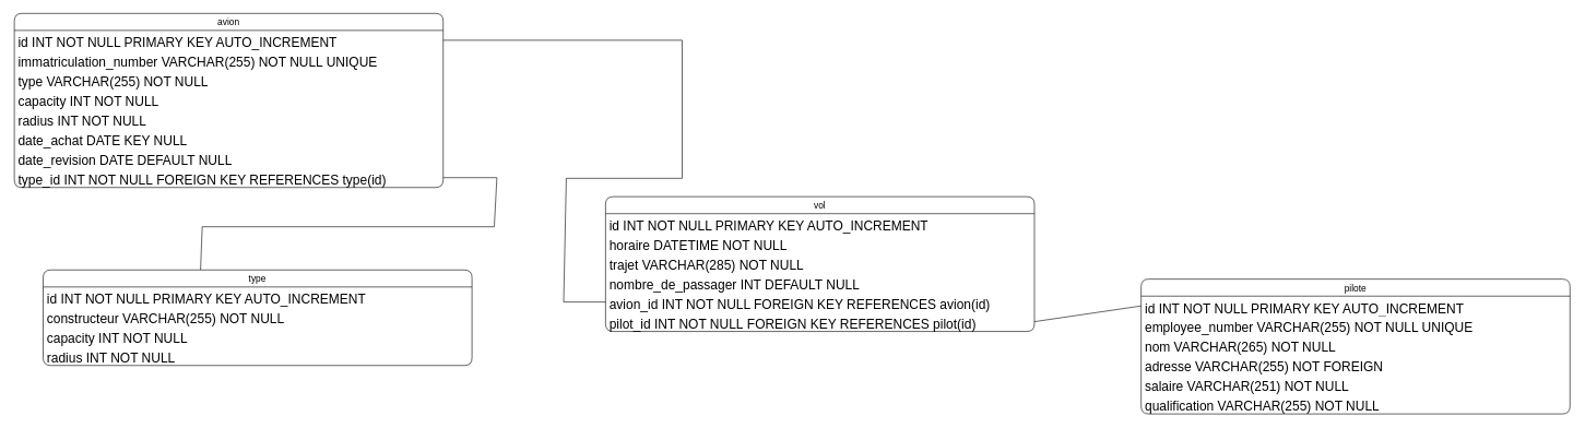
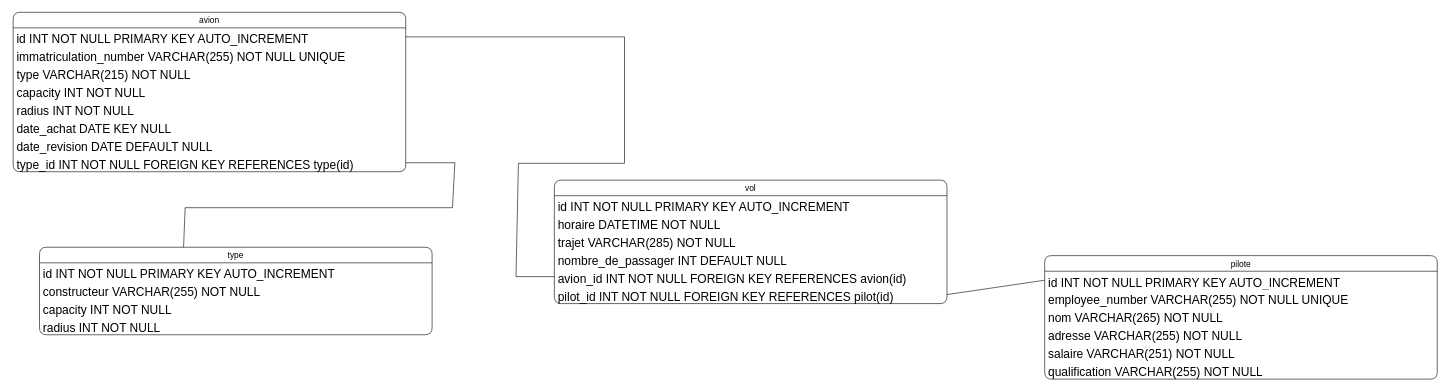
  <mxCell id="0" />
  <mxCell id="1" parent="0" />
  <mxCell id="2" value="avion" style="swimlane;fontStyle=0;childLayout=stackLayout;horizontal=1;startSize=26;horizontalStack=0;resizeParent=1;resizeParentMax=0;resizeLast=0;collapsible=1;marginBottom=0;align=center;fontSize=14;hachureGap=4;fontFamily=Helvetica;rounded=1;swimlaneLine=1;glass=0;shadow=0;labelBackgroundColor=none;" vertex="1" parent="1"><mxGeometry x="20" y="20" width="655" height="266" as="geometry" /></mxCell>
  <mxCell id="3" value="&lt;font face=&quot;Helvetica&quot;&gt;id INT NOT NULL PRIMARY KEY AUTO_INCREMENT&lt;/font&gt;" style="text;strokeColor=none;fillColor=none;spacingLeft=4;spacingRight=4;overflow=hidden;rotatable=0;points=[[0,0.5],[1,0.5]];portConstraint=eastwest;fontSize=20;whiteSpace=wrap;html=1;fontFamily=Architects Daughter;labelBackgroundColor=none;rounded=1;" vertex="1" parent="2"><mxGeometry y="26" width="655" height="30" as="geometry" /></mxCell>
  <mxCell id="4" value="&lt;font face=&quot;Helvetica&quot;&gt;immatriculation_number VARCHAR(255) NOT NULL UNIQUE&lt;/font&gt;" style="text;strokeColor=none;fillColor=none;spacingLeft=4;spacingRight=4;overflow=hidden;rotatable=0;points=[[0,0.5],[1,0.5]];portConstraint=eastwest;fontSize=20;whiteSpace=wrap;html=1;fontFamily=Architects Daughter;labelBackgroundColor=none;rounded=1;" vertex="1" parent="2"><mxGeometry y="56" width="655" height="30" as="geometry" /></mxCell>
- <mxCell id="5" value="&lt;font face=&quot;Helvetica&quot;&gt;type VARCHAR(255) NOT NULL&lt;/font&gt;" style="text;strokeColor=none;fillColor=none;spacingLeft=4;spacingRight=4;overflow=hidden;rotatable=0;points=[[0,0.5],[1,0.5]];portConstraint=eastwest;fontSize=20;whiteSpace=wrap;html=1;fontFamily=Architects Daughter;rounded=1;labelBackgroundColor=none;" vertex="1" parent="2"><mxGeometry y="86" width="655" height="30" as="geometry" /></mxCell>
+ <mxCell id="5" value="&lt;font face=&quot;Helvetica&quot;&gt;type VARCHAR(215) NOT NULL&lt;/font&gt;" style="text;strokeColor=none;fillColor=none;spacingLeft=4;spacingRight=4;overflow=hidden;rotatable=0;points=[[0,0.5],[1,0.5]];portConstraint=eastwest;fontSize=20;whiteSpace=wrap;html=1;fontFamily=Architects Daughter;rounded=1;labelBackgroundColor=none;" vertex="1" parent="2"><mxGeometry y="86" width="655" height="30" as="geometry" /></mxCell>
  <mxCell id="6" value="&lt;font face=&quot;Helvetica&quot;&gt;capacity INT NOT NULL&lt;/font&gt;" style="text;strokeColor=none;fillColor=none;spacingLeft=4;spacingRight=4;overflow=hidden;rotatable=0;points=[[0,0.5],[1,0.5]];portConstraint=eastwest;fontSize=20;whiteSpace=wrap;html=1;fontFamily=Architects Daughter;rounded=1;labelBackgroundColor=none;" vertex="1" parent="2"><mxGeometry y="116" width="655" height="30" as="geometry" /></mxCell>
  <mxCell id="7" value="&lt;font face=&quot;Helvetica&quot;&gt;radius INT NOT NULL&lt;/font&gt;" style="text;strokeColor=none;fillColor=none;spacingLeft=4;spacingRight=4;overflow=hidden;rotatable=0;points=[[0,0.5],[1,0.5]];portConstraint=eastwest;fontSize=20;whiteSpace=wrap;html=1;fontFamily=Architects Daughter;rounded=1;labelBackgroundColor=none;" vertex="1" parent="2"><mxGeometry y="146" width="655" height="30" as="geometry" /></mxCell>
  <mxCell id="8" value="&lt;font face=&quot;Helvetica&quot;&gt;date_achat DATE KEY NULL&lt;/font&gt;" style="text;strokeColor=none;fillColor=none;spacingLeft=4;spacingRight=4;overflow=hidden;rotatable=0;points=[[0,0.5],[1,0.5]];portConstraint=eastwest;fontSize=20;whiteSpace=wrap;html=1;fontFamily=Architects Daughter;rounded=1;labelBackgroundColor=none;" vertex="1" parent="2"><mxGeometry y="176" width="655" height="30" as="geometry" /></mxCell>
  <mxCell id="9" value="&lt;font face=&quot;Helvetica&quot;&gt;date_revision DATE DEFAULT NULL&lt;/font&gt;" style="text;strokeColor=none;fillColor=none;spacingLeft=4;spacingRight=4;overflow=hidden;rotatable=0;points=[[0,0.5],[1,0.5]];portConstraint=eastwest;fontSize=20;whiteSpace=wrap;html=1;fontFamily=Architects Daughter;rounded=1;labelBackgroundColor=none;" vertex="1" parent="2"><mxGeometry y="206" width="655" height="30" as="geometry" /></mxCell>
  <mxCell id="10" value="&lt;font face=&quot;Helvetica&quot;&gt;type_id&amp;nbsp;INT NOT NULL&amp;nbsp;FOREIGN KEY REFERENCES type(id)&lt;/font&gt;" style="text;strokeColor=none;fillColor=none;spacingLeft=4;spacingRight=4;overflow=hidden;rotatable=0;points=[[0,0.5],[1,0.5]];portConstraint=eastwest;fontSize=20;whiteSpace=wrap;html=1;fontFamily=Architects Daughter;rounded=1;labelBackgroundColor=none;" vertex="1" parent="2"><mxGeometry y="236" width="655" height="30" as="geometry" /></mxCell>
  <mxCell id="11" value="pilote" style="swimlane;fontStyle=0;childLayout=stackLayout;horizontal=1;startSize=26;horizontalStack=0;resizeParent=1;resizeParentMax=0;resizeLast=0;collapsible=1;marginBottom=0;align=center;fontSize=14;hachureGap=4;fontFamily=Helvetica;rounded=1;swimlaneLine=1;glass=0;shadow=0;labelBackgroundColor=none;" vertex="1" parent="1"><mxGeometry x="1741" y="426" width="655" height="206" as="geometry" /></mxCell>
  <mxCell id="12" value="&lt;font face=&quot;Helvetica&quot;&gt;id INT NOT NULL PRIMARY KEY AUTO_INCREMENT&lt;/font&gt;" style="text;strokeColor=none;fillColor=none;spacingLeft=4;spacingRight=4;overflow=hidden;rotatable=0;points=[[0,0.5],[1,0.5]];portConstraint=eastwest;fontSize=20;whiteSpace=wrap;html=1;fontFamily=Architects Daughter;labelBackgroundColor=none;rounded=1;" vertex="1" parent="11"><mxGeometry y="26" width="655" height="30" as="geometry" /></mxCell>
  <mxCell id="13" value="&lt;font face=&quot;Helvetica&quot;&gt;employee_number VARCHAR(255) NOT NULL UNIQUE&lt;/font&gt;" style="text;strokeColor=none;fillColor=none;spacingLeft=4;spacingRight=4;overflow=hidden;rotatable=0;points=[[0,0.5],[1,0.5]];portConstraint=eastwest;fontSize=20;whiteSpace=wrap;html=1;fontFamily=Architects Daughter;labelBackgroundColor=none;rounded=1;" vertex="1" parent="11"><mxGeometry y="56" width="655" height="30" as="geometry" /></mxCell>
  <mxCell id="14" value="&lt;font face=&quot;Helvetica&quot;&gt;nom VARCHAR(265) NOT NULL&lt;/font&gt;" style="text;strokeColor=none;fillColor=none;spacingLeft=4;spacingRight=4;overflow=hidden;rotatable=0;points=[[0,0.5],[1,0.5]];portConstraint=eastwest;fontSize=20;whiteSpace=wrap;html=1;fontFamily=Architects Daughter;rounded=1;labelBackgroundColor=none;" vertex="1" parent="11"><mxGeometry y="86" width="655" height="30" as="geometry" /></mxCell>
- <mxCell id="15" value="&lt;font face=&quot;Helvetica&quot;&gt;adresse VARCHAR(255) NOT FOREIGN&lt;/font&gt;" style="text;strokeColor=none;fillColor=none;spacingLeft=4;spacingRight=4;overflow=hidden;rotatable=0;points=[[0,0.5],[1,0.5]];portConstraint=eastwest;fontSize=20;whiteSpace=wrap;html=1;fontFamily=Architects Daughter;rounded=1;labelBackgroundColor=none;" vertex="1" parent="11"><mxGeometry y="116" width="655" height="30" as="geometry" /></mxCell>
+ <mxCell id="15" value="&lt;font face=&quot;Helvetica&quot;&gt;adresse VARCHAR(255) NOT NULL&lt;/font&gt;" style="text;strokeColor=none;fillColor=none;spacingLeft=4;spacingRight=4;overflow=hidden;rotatable=0;points=[[0,0.5],[1,0.5]];portConstraint=eastwest;fontSize=20;whiteSpace=wrap;html=1;fontFamily=Architects Daughter;rounded=1;labelBackgroundColor=none;" vertex="1" parent="11"><mxGeometry y="116" width="655" height="30" as="geometry" /></mxCell>
  <mxCell id="16" value="&lt;font face=&quot;Helvetica&quot;&gt;salaire VARCHAR(251) NOT NULL&lt;/font&gt;" style="text;strokeColor=none;fillColor=none;spacingLeft=4;spacingRight=4;overflow=hidden;rotatable=0;points=[[0,0.5],[1,0.5]];portConstraint=eastwest;fontSize=20;whiteSpace=wrap;html=1;fontFamily=Architects Daughter;rounded=1;labelBackgroundColor=none;" vertex="1" parent="11"><mxGeometry y="146" width="655" height="30" as="geometry" /></mxCell>
  <mxCell id="17" value="&lt;font face=&quot;Helvetica&quot;&gt;qualification VARCHAR(255) NOT NULL&lt;/font&gt;" style="text;strokeColor=none;fillColor=none;spacingLeft=4;spacingRight=4;overflow=hidden;rotatable=0;points=[[0,0.5],[1,0.5]];portConstraint=eastwest;fontSize=20;whiteSpace=wrap;html=1;fontFamily=Architects Daughter;rounded=1;labelBackgroundColor=none;" vertex="1" parent="11"><mxGeometry y="176" width="655" height="30" as="geometry" /></mxCell>
  <mxCell id="18" value="vol" style="swimlane;fontStyle=0;childLayout=stackLayout;horizontal=1;startSize=26;horizontalStack=0;resizeParent=1;resizeParentMax=0;resizeLast=0;collapsible=1;marginBottom=0;align=center;fontSize=14;hachureGap=4;fontFamily=Helvetica;rounded=1;swimlaneLine=1;glass=0;shadow=0;labelBackgroundColor=none;" vertex="1" parent="1"><mxGeometry x="923" y="300" width="655" height="206" as="geometry" /></mxCell>
  <mxCell id="19" value="&lt;font face=&quot;Helvetica&quot;&gt;id INT NOT NULL PRIMARY KEY AUTO_INCREMENT&lt;/font&gt;" style="text;strokeColor=none;fillColor=none;spacingLeft=4;spacingRight=4;overflow=hidden;rotatable=0;points=[[0,0.5],[1,0.5]];portConstraint=eastwest;fontSize=20;whiteSpace=wrap;html=1;fontFamily=Architects Daughter;labelBackgroundColor=none;rounded=1;" vertex="1" parent="18"><mxGeometry y="26" width="655" height="30" as="geometry" /></mxCell>
  <mxCell id="20" value="&lt;font face=&quot;Helvetica&quot;&gt;horaire DATETIME NOT NULL&lt;/font&gt;" style="text;strokeColor=none;fillColor=none;spacingLeft=4;spacingRight=4;overflow=hidden;rotatable=0;points=[[0,0.5],[1,0.5]];portConstraint=eastwest;fontSize=20;whiteSpace=wrap;html=1;fontFamily=Architects Daughter;labelBackgroundColor=none;rounded=1;" vertex="1" parent="18"><mxGeometry y="56" width="655" height="30" as="geometry" /></mxCell>
  <mxCell id="21" value="&lt;font face=&quot;Helvetica&quot;&gt;trajet VARCHAR(285) NOT NULL&lt;/font&gt;" style="text;strokeColor=none;fillColor=none;spacingLeft=4;spacingRight=4;overflow=hidden;rotatable=0;points=[[0,0.5],[1,0.5]];portConstraint=eastwest;fontSize=20;whiteSpace=wrap;html=1;fontFamily=Architects Daughter;rounded=1;labelBackgroundColor=none;" vertex="1" parent="18"><mxGeometry y="86" width="655" height="30" as="geometry" /></mxCell>
  <mxCell id="22" value="&lt;font face=&quot;Helvetica&quot;&gt;nombre_de_passager INT DEFAULT NULL&lt;/font&gt;" style="text;strokeColor=none;fillColor=none;spacingLeft=4;spacingRight=4;overflow=hidden;rotatable=0;points=[[0,0.5],[1,0.5]];portConstraint=eastwest;fontSize=20;whiteSpace=wrap;html=1;fontFamily=Architects Daughter;rounded=1;labelBackgroundColor=none;" vertex="1" parent="18"><mxGeometry y="116" width="655" height="30" as="geometry" /></mxCell>
  <mxCell id="23" value="&lt;font face=&quot;Helvetica&quot;&gt;avion_id INT NOT NULL FOREIGN KEY REFERENCES avion(id)&lt;/font&gt;" style="text;strokeColor=none;fillColor=none;spacingLeft=4;spacingRight=4;overflow=hidden;rotatable=0;points=[[0,0.5],[1,0.5]];portConstraint=eastwest;fontSize=20;whiteSpace=wrap;html=1;fontFamily=Architects Daughter;rounded=1;labelBackgroundColor=none;" vertex="1" parent="18"><mxGeometry y="146" width="655" height="30" as="geometry" /></mxCell>
  <mxCell id="24" value="&lt;font face=&quot;Helvetica&quot;&gt;pilot_id INT NOT NULL&amp;nbsp;FOREIGN KEY REFERENCES pilot(id)&lt;/font&gt;" style="text;strokeColor=none;fillColor=none;spacingLeft=4;spacingRight=4;overflow=hidden;rotatable=0;points=[[0,0.5],[1,0.5]];portConstraint=eastwest;fontSize=20;whiteSpace=wrap;html=1;fontFamily=Architects Daughter;rounded=1;labelBackgroundColor=none;" vertex="1" parent="18"><mxGeometry y="176" width="655" height="30" as="geometry" /></mxCell>
  <mxCell id="25" value="" style="endArrow=none;html=1;rounded=0;entryX=1;entryY=0.5;entryDx=0;entryDy=0;exitX=0;exitY=0.5;exitDx=0;exitDy=0;" edge="1" parent="1" source="23" target="3"><mxGeometry width="50" height="50" relative="1" as="geometry"><mxPoint x="893" y="308" as="sourcePoint" /><mxPoint x="943" y="258" as="targetPoint" /><Array as="points"><mxPoint x="859" y="461" /><mxPoint x="863" y="272" /><mxPoint x="1040" y="272" /><mxPoint x="1040" y="61" /></Array></mxGeometry></mxCell>
  <mxCell id="26" value="" style="endArrow=none;html=1;rounded=0;entryX=1;entryY=0.5;entryDx=0;entryDy=0;exitX=0;exitY=0.5;exitDx=0;exitDy=0;" edge="1" parent="1" source="12" target="24"><mxGeometry width="50" height="50" relative="1" as="geometry"><mxPoint x="1713" y="471" as="sourcePoint" /><mxPoint x="1724" y="71" as="targetPoint" /><Array as="points" /></mxGeometry></mxCell>
  <mxCell id="27" value="type" style="swimlane;fontStyle=0;childLayout=stackLayout;horizontal=1;startSize=26;horizontalStack=0;resizeParent=1;resizeParentMax=0;resizeLast=0;collapsible=1;marginBottom=0;align=center;fontSize=14;hachureGap=4;fontFamily=Helvetica;rounded=1;swimlaneLine=1;glass=0;shadow=0;labelBackgroundColor=none;" vertex="1" parent="1"><mxGeometry x="64" y="412" width="655" height="146" as="geometry" /></mxCell>
  <mxCell id="28" value="&lt;font face=&quot;Helvetica&quot;&gt;id INT NOT NULL PRIMARY KEY AUTO_INCREMENT&lt;/font&gt;" style="text;strokeColor=none;fillColor=none;spacingLeft=4;spacingRight=4;overflow=hidden;rotatable=0;points=[[0,0.5],[1,0.5]];portConstraint=eastwest;fontSize=20;whiteSpace=wrap;html=1;fontFamily=Architects Daughter;labelBackgroundColor=none;rounded=1;" vertex="1" parent="27"><mxGeometry y="26" width="655" height="30" as="geometry" /></mxCell>
  <mxCell id="29" value="&lt;font face=&quot;Helvetica&quot;&gt;constructeur VARCHAR(255) NOT NULL&lt;/font&gt;" style="text;strokeColor=none;fillColor=none;spacingLeft=4;spacingRight=4;overflow=hidden;rotatable=0;points=[[0,0.5],[1,0.5]];portConstraint=eastwest;fontSize=20;whiteSpace=wrap;html=1;fontFamily=Architects Daughter;labelBackgroundColor=none;rounded=1;" vertex="1" parent="27"><mxGeometry y="56" width="655" height="30" as="geometry" /></mxCell>
  <mxCell id="30" value="&lt;font face=&quot;Helvetica&quot;&gt;capacity INT NOT NULL&lt;/font&gt;" style="text;strokeColor=none;fillColor=none;spacingLeft=4;spacingRight=4;overflow=hidden;rotatable=0;points=[[0,0.5],[1,0.5]];portConstraint=eastwest;fontSize=20;whiteSpace=wrap;html=1;fontFamily=Architects Daughter;rounded=1;labelBackgroundColor=none;" vertex="1" parent="27"><mxGeometry y="86" width="655" height="30" as="geometry" /></mxCell>
  <mxCell id="31" value="&lt;font face=&quot;Helvetica&quot;&gt;radius INT NOT NULL&lt;/font&gt;" style="text;strokeColor=none;fillColor=none;spacingLeft=4;spacingRight=4;overflow=hidden;rotatable=0;points=[[0,0.5],[1,0.5]];portConstraint=eastwest;fontSize=20;whiteSpace=wrap;html=1;fontFamily=Architects Daughter;rounded=1;labelBackgroundColor=none;" vertex="1" parent="27"><mxGeometry y="116" width="655" height="30" as="geometry" /></mxCell>
  <mxCell id="32" value="" style="endArrow=none;html=1;rounded=0;entryX=1;entryY=0.5;entryDx=0;entryDy=0;exitX=0.367;exitY=-0.002;exitDx=0;exitDy=0;exitPerimeter=0;" edge="1" parent="1" source="27" target="10"><mxGeometry width="50" height="50" relative="1" as="geometry"><mxPoint x="451" y="521" as="sourcePoint" /><mxPoint x="203" y="121" as="targetPoint" /><Array as="points"><mxPoint x="307" y="346" /><mxPoint x="753" y="346" /><mxPoint x="757" y="271" /></Array></mxGeometry></mxCell>
